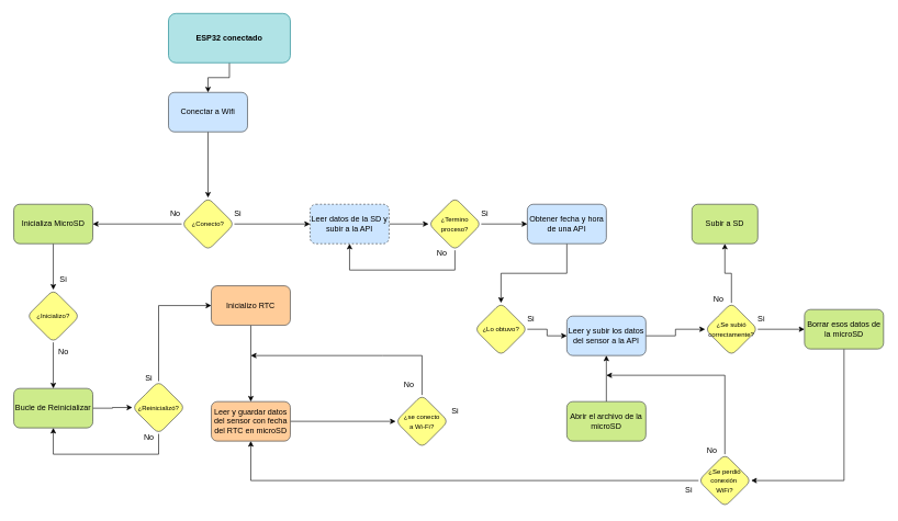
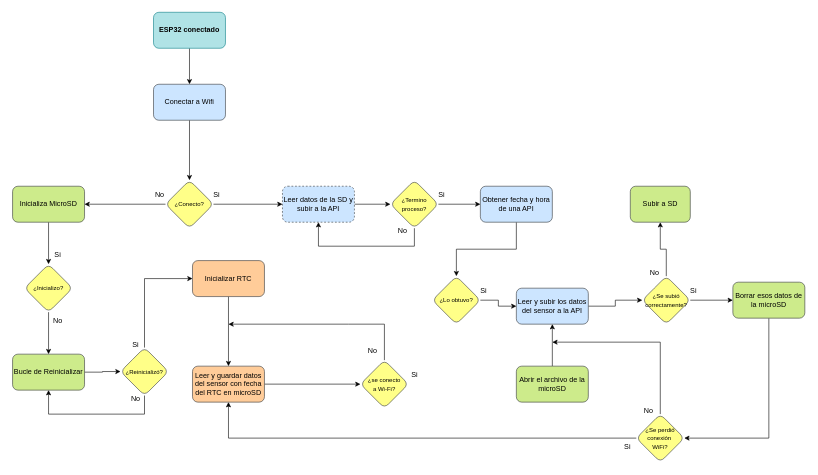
  <mxCell id="0" />
  <mxCell id="1" parent="0" />
  <mxCell id="2" style="edgeStyle=orthogonalEdgeStyle;rounded=0;orthogonalLoop=1;jettySize=auto;html=1;entryX=0.5;entryY=0;entryDx=0;entryDy=0;" parent="1" source="3" target="7" edge="1"><mxGeometry relative="1" as="geometry" /></mxCell>
- <mxCell id="3" value="ESP32 conectado" style="rounded=1;whiteSpace=wrap;html=1;fillColor=#b0e3e6;strokeColor=#0e8088;fontStyle=1" parent="1" vertex="1"><mxGeometry x="255" y="20" width="185" height="75" as="geometry" /></mxCell>
+ <mxCell id="3" value="ESP32 conectado" style="rounded=1;whiteSpace=wrap;html=1;fillColor=#b0e3e6;strokeColor=#0e8088;fontStyle=1" parent="1" vertex="1"><mxGeometry x="255" y="20" width="120" height="60" as="geometry" /></mxCell>
  <mxCell id="4" value="" style="edgeStyle=orthogonalEdgeStyle;rounded=0;orthogonalLoop=1;jettySize=auto;html=1;" parent="1" source="5" target="9" edge="1"><mxGeometry relative="1" as="geometry" /></mxCell>
  <mxCell id="5" value="Inicializa MicroSD" style="whiteSpace=wrap;html=1;rounded=1;fillColor=#cdeb8b;strokeColor=#36393d;" parent="1" vertex="1"><mxGeometry x="20" y="310" width="120" height="60" as="geometry" /></mxCell>
  <mxCell id="6" value="" style="edgeStyle=orthogonalEdgeStyle;rounded=0;orthogonalLoop=1;jettySize=auto;html=1;" parent="1" source="7" target="21" edge="1"><mxGeometry relative="1" as="geometry" /></mxCell>
  <mxCell id="7" value="Conectar a Wifi" style="whiteSpace=wrap;html=1;rounded=1;fillColor=#cce5ff;strokeColor=#36393d;" parent="1" vertex="1"><mxGeometry x="255" y="140" width="120" height="60" as="geometry" /></mxCell>
  <mxCell id="8" value="" style="edgeStyle=orthogonalEdgeStyle;rounded=0;orthogonalLoop=1;jettySize=auto;html=1;" parent="1" source="9" target="11" edge="1"><mxGeometry relative="1" as="geometry" /></mxCell>
  <mxCell id="9" value="¿Inicializo?" style="rhombus;whiteSpace=wrap;html=1;rounded=1;fontSize=10;fillColor=#ffff88;strokeColor=#36393d;" parent="1" vertex="1"><mxGeometry x="40" y="440" width="80" height="80" as="geometry" /></mxCell>
  <mxCell id="10" value="" style="edgeStyle=orthogonalEdgeStyle;rounded=0;orthogonalLoop=1;jettySize=auto;html=1;" parent="1" source="11" target="16" edge="1"><mxGeometry relative="1" as="geometry" /></mxCell>
  <mxCell id="11" value="Bucle de Reinicializar" style="whiteSpace=wrap;html=1;rounded=1;fillColor=#cdeb8b;strokeColor=#36393d;" parent="1" vertex="1"><mxGeometry x="20" y="590" width="120" height="60" as="geometry" /></mxCell>
  <mxCell id="12" value="No" style="text;html=1;align=center;verticalAlign=middle;resizable=0;points=[];autosize=1;strokeColor=none;fillColor=none;" parent="1" vertex="1"><mxGeometry x="75" y="520" width="40" height="30" as="geometry" /></mxCell>
  <mxCell id="13" value="Si" style="text;html=1;align=center;verticalAlign=middle;resizable=0;points=[];autosize=1;strokeColor=none;fillColor=none;" parent="1" vertex="1"><mxGeometry x="80" y="410" width="30" height="30" as="geometry" /></mxCell>
  <mxCell id="14" style="edgeStyle=orthogonalEdgeStyle;rounded=0;orthogonalLoop=1;jettySize=auto;html=1;entryX=0;entryY=0.5;entryDx=0;entryDy=0;" parent="1" source="16" target="26" edge="1"><mxGeometry relative="1" as="geometry"><mxPoint x="240" y="479" as="targetPoint" /><Array as="points"><mxPoint x="240" y="464" /></Array></mxGeometry></mxCell>
  <mxCell id="15" style="edgeStyle=orthogonalEdgeStyle;rounded=0;orthogonalLoop=1;jettySize=auto;html=1;entryX=0.5;entryY=1;entryDx=0;entryDy=0;" parent="1" source="16" target="11" edge="1"><mxGeometry relative="1" as="geometry"><Array as="points"><mxPoint x="240" y="690" /><mxPoint x="80" y="690" /></Array></mxGeometry></mxCell>
  <mxCell id="16" value="¿Reinicializó?" style="rhombus;whiteSpace=wrap;html=1;rounded=1;fontSize=10;fillColor=#ffff88;strokeColor=#36393d;" parent="1" vertex="1"><mxGeometry x="200" y="579" width="80" height="80" as="geometry" /></mxCell>
  <mxCell id="17" value="No" style="text;html=1;align=center;verticalAlign=middle;resizable=0;points=[];autosize=1;strokeColor=none;fillColor=none;" parent="1" vertex="1"><mxGeometry x="205" y="650" width="40" height="30" as="geometry" /></mxCell>
  <mxCell id="18" value="Si" style="text;html=1;align=center;verticalAlign=middle;resizable=0;points=[];autosize=1;strokeColor=none;fillColor=none;" parent="1" vertex="1"><mxGeometry x="210" y="560" width="30" height="30" as="geometry" /></mxCell>
  <mxCell id="19" style="edgeStyle=orthogonalEdgeStyle;rounded=0;orthogonalLoop=1;jettySize=auto;html=1;entryX=1;entryY=0.5;entryDx=0;entryDy=0;" parent="1" source="21" target="5" edge="1"><mxGeometry relative="1" as="geometry" /></mxCell>
  <mxCell id="20" style="edgeStyle=orthogonalEdgeStyle;rounded=0;orthogonalLoop=1;jettySize=auto;html=1;" edge="1" parent="1" source="21" target="51"><mxGeometry relative="1" as="geometry" /></mxCell>
  <mxCell id="21" value="&lt;font style=&quot;font-size: 10px;&quot;&gt;¿Conecto?&lt;/font&gt;" style="rhombus;whiteSpace=wrap;html=1;rounded=1;fillColor=#ffff88;strokeColor=#36393d;" parent="1" vertex="1"><mxGeometry x="275" y="300" width="80" height="80" as="geometry" /></mxCell>
  <mxCell id="22" value="" style="edgeStyle=orthogonalEdgeStyle;rounded=0;orthogonalLoop=1;jettySize=auto;html=1;" parent="1" source="23" target="47" edge="1"><mxGeometry relative="1" as="geometry" /></mxCell>
  <mxCell id="23" value="Leer y subir los datos del sensor a la API" style="whiteSpace=wrap;html=1;rounded=1;fillColor=#cce5ff;strokeColor=#36393d;" parent="1" vertex="1"><mxGeometry x="860" y="480" width="120" height="60" as="geometry" /></mxCell>
  <mxCell id="24" value="Si" style="text;html=1;align=center;verticalAlign=middle;resizable=0;points=[];autosize=1;strokeColor=none;fillColor=none;" parent="1" vertex="1"><mxGeometry x="345" y="310" width="30" height="30" as="geometry" /></mxCell>
  <mxCell id="25" value="" style="edgeStyle=orthogonalEdgeStyle;rounded=0;orthogonalLoop=1;jettySize=auto;html=1;" parent="1" source="26" target="29" edge="1"><mxGeometry relative="1" as="geometry" /></mxCell>
- <mxCell id="26" value="Inicializo RTC" style="whiteSpace=wrap;html=1;rounded=1;fillColor=#ffcc99;strokeColor=#36393d;" parent="1" vertex="1"><mxGeometry x="320" y="434" width="120" height="60" as="geometry" /></mxCell>
+ <mxCell id="26" value="Inicializar RTC" style="whiteSpace=wrap;html=1;rounded=1;fillColor=#ffcc99;strokeColor=#36393d;" parent="1" vertex="1"><mxGeometry x="320" y="434" width="120" height="60" as="geometry" /></mxCell>
  <mxCell id="27" value="No" style="text;html=1;align=center;verticalAlign=middle;resizable=0;points=[];autosize=1;strokeColor=none;fillColor=none;" parent="1" vertex="1"><mxGeometry x="245" y="310" width="40" height="30" as="geometry" /></mxCell>
  <mxCell id="28" value="" style="edgeStyle=orthogonalEdgeStyle;rounded=0;orthogonalLoop=1;jettySize=auto;html=1;" parent="1" source="29" target="35" edge="1"><mxGeometry relative="1" as="geometry" /></mxCell>
  <mxCell id="29" value="Leer y guardar datos del sensor con fecha del RTC en microSD" style="whiteSpace=wrap;html=1;rounded=1;fillColor=#ffcc99;strokeColor=#36393d;" parent="1" vertex="1"><mxGeometry x="320" y="610" width="120" height="60" as="geometry" /></mxCell>
  <mxCell id="30" value="" style="edgeStyle=orthogonalEdgeStyle;rounded=0;orthogonalLoop=1;jettySize=auto;html=1;" parent="1" source="31" target="33" edge="1"><mxGeometry relative="1" as="geometry" /></mxCell>
  <mxCell id="31" value="Obtener fecha y hora de una API" style="whiteSpace=wrap;html=1;rounded=1;fillColor=#cce5ff;strokeColor=#36393d;" parent="1" vertex="1"><mxGeometry x="800" y="310" width="120" height="60" as="geometry" /></mxCell>
  <mxCell id="32" style="edgeStyle=orthogonalEdgeStyle;rounded=0;orthogonalLoop=1;jettySize=auto;html=1;" parent="1" source="33" target="23" edge="1"><mxGeometry relative="1" as="geometry" /></mxCell>
  <mxCell id="33" value="&lt;font style=&quot;font-size: 10px;&quot;&gt;¿Lo obtuvo?&lt;/font&gt;" style="rhombus;whiteSpace=wrap;html=1;rounded=1;fillColor=#ffff88;strokeColor=#36393d;" parent="1" vertex="1"><mxGeometry x="720" y="460" width="80" height="80" as="geometry" /></mxCell>
  <mxCell id="34" style="edgeStyle=orthogonalEdgeStyle;rounded=0;orthogonalLoop=1;jettySize=auto;html=1;" parent="1" source="35" edge="1"><mxGeometry relative="1" as="geometry"><mxPoint x="380" y="540" as="targetPoint" /><Array as="points"><mxPoint x="580" y="540" /><mxPoint x="380" y="540" /></Array></mxGeometry></mxCell>
  <mxCell id="35" value="&lt;font style=&quot;font-size: 10px;&quot;&gt;¿se conecto&lt;/font&gt;&lt;div&gt;&lt;font style=&quot;font-size: 10px;&quot;&gt;a Wi-Fi?&lt;/font&gt;&lt;/div&gt;" style="rhombus;whiteSpace=wrap;html=1;rounded=1;fillColor=#ffff88;strokeColor=#36393d;" parent="1" vertex="1"><mxGeometry x="600" y="600" width="80" height="80" as="geometry" /></mxCell>
  <mxCell id="36" value="No" style="text;html=1;align=center;verticalAlign=middle;resizable=0;points=[];autosize=1;strokeColor=none;fillColor=none;" parent="1" vertex="1"><mxGeometry x="600" y="570" width="40" height="30" as="geometry" /></mxCell>
  <mxCell id="37" value="Si" style="text;html=1;align=center;verticalAlign=middle;resizable=0;points=[];autosize=1;strokeColor=none;fillColor=none;" parent="1" vertex="1"><mxGeometry x="675" y="610" width="30" height="30" as="geometry" /></mxCell>
  <mxCell id="38" style="edgeStyle=orthogonalEdgeStyle;rounded=0;orthogonalLoop=1;jettySize=auto;html=1;entryX=0.5;entryY=1;entryDx=0;entryDy=0;" parent="1" source="40" target="29" edge="1"><mxGeometry relative="1" as="geometry"><Array as="points"><mxPoint x="380" y="730" /></Array></mxGeometry></mxCell>
  <mxCell id="39" style="edgeStyle=orthogonalEdgeStyle;rounded=0;orthogonalLoop=1;jettySize=auto;html=1;" parent="1" source="40" edge="1"><mxGeometry relative="1" as="geometry"><mxPoint x="920" y="570" as="targetPoint" /><Array as="points"><mxPoint x="1100" y="570" /></Array></mxGeometry></mxCell>
  <mxCell id="40" value="&lt;font style=&quot;font-size: 10px;&quot;&gt;¿Se perdió conexión&amp;nbsp;&lt;/font&gt;&lt;div&gt;&lt;font style=&quot;font-size: 10px;&quot;&gt;WiFi?&lt;/font&gt;&lt;/div&gt;" style="rhombus;whiteSpace=wrap;html=1;rounded=1;fillColor=#ffff88;strokeColor=#36393d;" parent="1" vertex="1"><mxGeometry x="1060" y="690" width="80" height="80" as="geometry" /></mxCell>
  <mxCell id="41" value="Si" style="text;html=1;align=center;verticalAlign=middle;resizable=0;points=[];autosize=1;strokeColor=none;fillColor=none;" parent="1" vertex="1"><mxGeometry x="1030" y="730" width="30" height="30" as="geometry" /></mxCell>
  <mxCell id="42" value="No" style="text;html=1;align=center;verticalAlign=middle;resizable=0;points=[];autosize=1;strokeColor=none;fillColor=none;" parent="1" vertex="1"><mxGeometry x="1060" y="670" width="40" height="30" as="geometry" /></mxCell>
  <mxCell id="43" style="edgeStyle=orthogonalEdgeStyle;rounded=0;orthogonalLoop=1;jettySize=auto;html=1;entryX=0.5;entryY=1;entryDx=0;entryDy=0;" parent="1" source="44" target="23" edge="1"><mxGeometry relative="1" as="geometry" /></mxCell>
  <mxCell id="44" value="Abrir el archivo de la microSD" style="whiteSpace=wrap;html=1;rounded=1;fillColor=#cdeb8b;strokeColor=#36393d;" parent="1" vertex="1"><mxGeometry x="860" y="610" width="120" height="60" as="geometry" /></mxCell>
  <mxCell id="45" value="" style="edgeStyle=orthogonalEdgeStyle;rounded=0;orthogonalLoop=1;jettySize=auto;html=1;" parent="1" source="47" target="49" edge="1"><mxGeometry relative="1" as="geometry" /></mxCell>
  <mxCell id="46" value="" style="edgeStyle=orthogonalEdgeStyle;rounded=0;orthogonalLoop=1;jettySize=auto;html=1;" edge="1" parent="1" source="47" target="60"><mxGeometry relative="1" as="geometry" /></mxCell>
  <mxCell id="47" value="&lt;font style=&quot;font-size: 10px;&quot;&gt;¿Se subió correctamente?&lt;/font&gt;" style="rhombus;whiteSpace=wrap;html=1;rounded=1;fillColor=#ffff88;strokeColor=#36393d;" parent="1" vertex="1"><mxGeometry x="1070" y="460" width="80" height="80" as="geometry" /></mxCell>
  <mxCell id="48" style="edgeStyle=orthogonalEdgeStyle;rounded=0;orthogonalLoop=1;jettySize=auto;html=1;entryX=1;entryY=0.5;entryDx=0;entryDy=0;" parent="1" source="49" target="40" edge="1"><mxGeometry relative="1" as="geometry"><Array as="points"><mxPoint x="1281" y="730" /></Array></mxGeometry></mxCell>
  <mxCell id="49" value="Borrar esos datos de la microSD" style="whiteSpace=wrap;html=1;rounded=1;fillColor=#cdeb8b;strokeColor=#36393d;" parent="1" vertex="1"><mxGeometry x="1221" y="470" width="120" height="60" as="geometry" /></mxCell>
  <mxCell id="50" style="edgeStyle=orthogonalEdgeStyle;rounded=0;orthogonalLoop=1;jettySize=auto;html=1;entryX=0;entryY=0.5;entryDx=0;entryDy=0;" edge="1" parent="1" source="51" target="54"><mxGeometry relative="1" as="geometry" /></mxCell>
  <mxCell id="51" value="Leer datos de la SD y subir a la API" style="whiteSpace=wrap;html=1;rounded=1;fillColor=#cce5ff;strokeColor=#36393d;dashed=1;" vertex="1" parent="1"><mxGeometry x="470" y="310" width="120" height="60" as="geometry" /></mxCell>
  <mxCell id="52" style="edgeStyle=orthogonalEdgeStyle;rounded=0;orthogonalLoop=1;jettySize=auto;html=1;" edge="1" parent="1" source="54" target="31"><mxGeometry relative="1" as="geometry" /></mxCell>
  <mxCell id="53" style="edgeStyle=orthogonalEdgeStyle;rounded=0;orthogonalLoop=1;jettySize=auto;html=1;entryX=0.5;entryY=1;entryDx=0;entryDy=0;" edge="1" parent="1" source="54" target="51"><mxGeometry relative="1" as="geometry"><Array as="points"><mxPoint x="690" y="410" /><mxPoint x="530" y="410" /></Array></mxGeometry></mxCell>
  <mxCell id="54" value="&lt;font style=&quot;font-size: 10px;&quot;&gt;¿Termino proceso?&lt;/font&gt;" style="rhombus;whiteSpace=wrap;html=1;rounded=1;fillColor=#ffff88;strokeColor=#36393d;" vertex="1" parent="1"><mxGeometry x="650" y="300" width="80" height="80" as="geometry" /></mxCell>
  <mxCell id="55" value="Si" style="text;html=1;align=center;verticalAlign=middle;resizable=0;points=[];autosize=1;strokeColor=none;fillColor=none;" vertex="1" parent="1"><mxGeometry x="720" y="310" width="30" height="30" as="geometry" /></mxCell>
  <mxCell id="56" value="No" style="text;html=1;align=center;verticalAlign=middle;resizable=0;points=[];autosize=1;strokeColor=none;fillColor=none;" vertex="1" parent="1"><mxGeometry x="650" y="370" width="40" height="30" as="geometry" /></mxCell>
  <mxCell id="57" value="Si" style="text;html=1;align=center;verticalAlign=middle;resizable=0;points=[];autosize=1;strokeColor=none;fillColor=none;" vertex="1" parent="1"><mxGeometry x="790" y="470" width="30" height="30" as="geometry" /></mxCell>
  <mxCell id="58" value="Si" style="text;html=1;align=center;verticalAlign=middle;resizable=0;points=[];autosize=1;strokeColor=none;fillColor=none;" vertex="1" parent="1"><mxGeometry x="1140" y="470" width="30" height="30" as="geometry" /></mxCell>
  <mxCell id="59" value="No" style="text;html=1;align=center;verticalAlign=middle;resizable=0;points=[];autosize=1;strokeColor=none;fillColor=none;" vertex="1" parent="1"><mxGeometry x="1070" y="440" width="40" height="30" as="geometry" /></mxCell>
  <mxCell id="60" value="Subir a SD" style="whiteSpace=wrap;html=1;fillColor=#cdeb8b;strokeColor=#36393d;rounded=1;" vertex="1" parent="1"><mxGeometry x="1050" y="310" width="100" height="60" as="geometry" /></mxCell>
